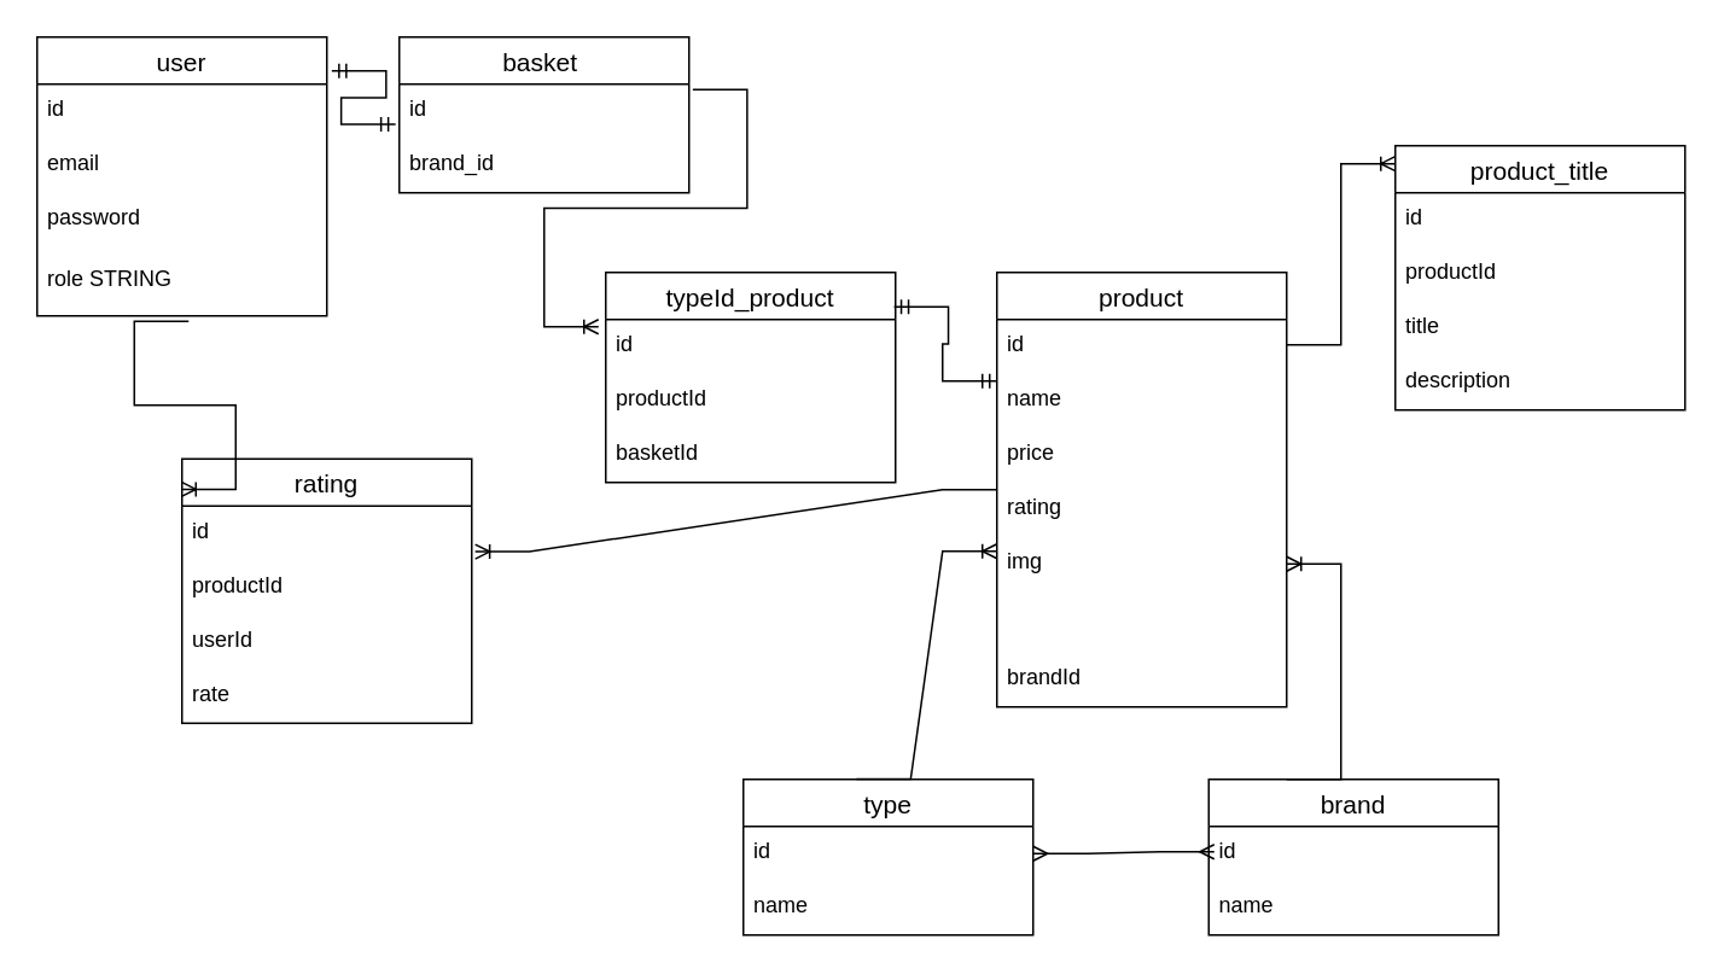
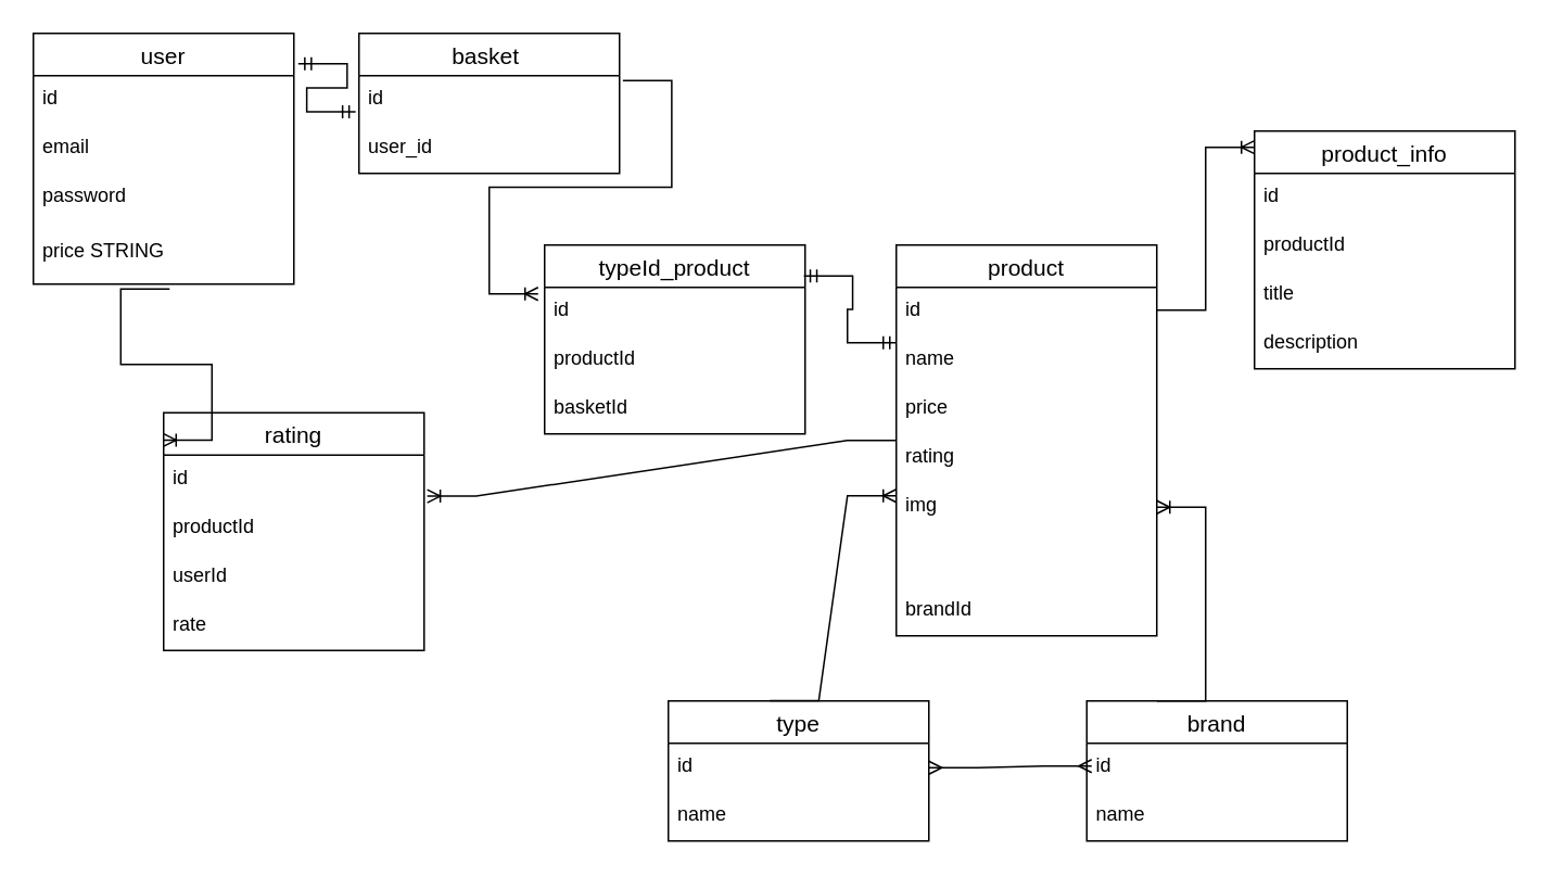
  <mxCell id="0" />
  <mxCell id="1" parent="0" />
  <mxCell id="2" value="user" style="swimlane;fontStyle=0;childLayout=stackLayout;horizontal=1;startSize=26;horizontalStack=0;resizeParent=1;resizeParentMax=0;resizeLast=0;collapsible=1;marginBottom=0;align=center;fontSize=14;" parent="1" vertex="1"><mxGeometry x="20" y="20" width="160" height="154" as="geometry"><mxRectangle x="120" y="200" width="50" height="26" as="alternateBounds" /></mxGeometry></mxCell>
  <mxCell id="3" value="id" style="text;strokeColor=none;fillColor=none;spacingLeft=4;spacingRight=4;overflow=hidden;rotatable=0;points=[[0,0.5],[1,0.5]];portConstraint=eastwest;fontSize=12;" parent="2" vertex="1"><mxGeometry y="26" width="160" height="30" as="geometry" /></mxCell>
  <mxCell id="4" value="email" style="text;strokeColor=none;fillColor=none;spacingLeft=4;spacingRight=4;overflow=hidden;rotatable=0;points=[[0,0.5],[1,0.5]];portConstraint=eastwest;fontSize=12;" parent="2" vertex="1"><mxGeometry y="56" width="160" height="30" as="geometry" /></mxCell>
  <mxCell id="5" value="password" style="text;strokeColor=none;fillColor=none;spacingLeft=4;spacingRight=4;overflow=hidden;rotatable=0;points=[[0,0.5],[1,0.5]];portConstraint=eastwest;fontSize=12;" parent="2" vertex="1"><mxGeometry y="86" width="160" height="34" as="geometry" /></mxCell>
- <mxCell id="6" value="role STRING" style="text;strokeColor=none;fillColor=none;spacingLeft=4;spacingRight=4;overflow=hidden;rotatable=0;points=[[0,0.5],[1,0.5]];portConstraint=eastwest;fontSize=12;" parent="2" vertex="1"><mxGeometry y="120" width="160" height="34" as="geometry" /></mxCell>
+ <mxCell id="6" value="price STRING" style="text;strokeColor=none;fillColor=none;spacingLeft=4;spacingRight=4;overflow=hidden;rotatable=0;points=[[0,0.5],[1,0.5]];portConstraint=eastwest;fontSize=12;" parent="2" vertex="1"><mxGeometry y="120" width="160" height="34" as="geometry" /></mxCell>
  <mxCell id="7" value="basket " style="swimlane;fontStyle=0;childLayout=stackLayout;horizontal=1;startSize=26;horizontalStack=0;resizeParent=1;resizeParentMax=0;resizeLast=0;collapsible=1;marginBottom=0;align=center;fontSize=14;" parent="1" vertex="1"><mxGeometry x="220" y="20" width="160" height="86" as="geometry" /></mxCell>
  <mxCell id="8" value="id" style="text;strokeColor=none;fillColor=none;spacingLeft=4;spacingRight=4;overflow=hidden;rotatable=0;points=[[0,0.5],[1,0.5]];portConstraint=eastwest;fontSize=12;" parent="7" vertex="1"><mxGeometry y="26" width="160" height="30" as="geometry" /></mxCell>
- <mxCell id="9" value="brand_id" style="text;strokeColor=none;fillColor=none;spacingLeft=4;spacingRight=4;overflow=hidden;rotatable=0;points=[[0,0.5],[1,0.5]];portConstraint=eastwest;fontSize=12;" parent="7" vertex="1"><mxGeometry y="56" width="160" height="30" as="geometry" /></mxCell>
+ <mxCell id="9" value="user_id" style="text;strokeColor=none;fillColor=none;spacingLeft=4;spacingRight=4;overflow=hidden;rotatable=0;points=[[0,0.5],[1,0.5]];portConstraint=eastwest;fontSize=12;" parent="7" vertex="1"><mxGeometry y="56" width="160" height="30" as="geometry" /></mxCell>
  <mxCell id="10" value="product" style="swimlane;fontStyle=0;childLayout=stackLayout;horizontal=1;startSize=26;horizontalStack=0;resizeParent=1;resizeParentMax=0;resizeLast=0;collapsible=1;marginBottom=0;align=center;fontSize=14;" parent="1" vertex="1"><mxGeometry x="550" y="150" width="160" height="240" as="geometry" /></mxCell>
  <mxCell id="11" value="id" style="text;strokeColor=none;fillColor=none;spacingLeft=4;spacingRight=4;overflow=hidden;rotatable=0;points=[[0,0.5],[1,0.5]];portConstraint=eastwest;fontSize=12;" parent="10" vertex="1"><mxGeometry y="26" width="160" height="30" as="geometry" /></mxCell>
  <mxCell id="12" value="name" style="text;strokeColor=none;fillColor=none;spacingLeft=4;spacingRight=4;overflow=hidden;rotatable=0;points=[[0,0.5],[1,0.5]];portConstraint=eastwest;fontSize=12;" parent="10" vertex="1"><mxGeometry y="56" width="160" height="30" as="geometry" /></mxCell>
  <mxCell id="13" value="price" style="text;strokeColor=none;fillColor=none;spacingLeft=4;spacingRight=4;overflow=hidden;rotatable=0;points=[[0,0.5],[1,0.5]];portConstraint=eastwest;fontSize=12;" parent="10" vertex="1"><mxGeometry y="86" width="160" height="124" as="geometry" /></mxCell>
  <mxCell id="14" value="brandId" style="text;strokeColor=none;fillColor=none;spacingLeft=4;spacingRight=4;overflow=hidden;rotatable=0;points=[[0,0.5],[1,0.5]];portConstraint=eastwest;fontSize=12;" parent="10" vertex="1"><mxGeometry y="210" width="160" height="30" as="geometry" /></mxCell>
  <mxCell id="15" value="rating" style="text;strokeColor=none;fillColor=none;spacingLeft=4;spacingRight=4;overflow=hidden;rotatable=0;points=[[0,0.5],[1,0.5]];portConstraint=eastwest;fontSize=12;" parent="1" vertex="1"><mxGeometry x="550" y="266" width="160" height="30" as="geometry" /></mxCell>
  <mxCell id="16" value="img" style="text;strokeColor=none;fillColor=none;spacingLeft=4;spacingRight=4;overflow=hidden;rotatable=0;points=[[0,0.5],[1,0.5]];portConstraint=eastwest;fontSize=12;" parent="1" vertex="1"><mxGeometry x="550" y="296" width="160" height="30" as="geometry" /></mxCell>
  <mxCell id="17" value="brand" style="swimlane;fontStyle=0;childLayout=stackLayout;horizontal=1;startSize=26;horizontalStack=0;resizeParent=1;resizeParentMax=0;resizeLast=0;collapsible=1;marginBottom=0;align=center;fontSize=14;" parent="1" vertex="1"><mxGeometry x="667" y="430" width="160" height="86" as="geometry" /></mxCell>
  <mxCell id="18" value="id" style="text;strokeColor=none;fillColor=none;spacingLeft=4;spacingRight=4;overflow=hidden;rotatable=0;points=[[0,0.5],[1,0.5]];portConstraint=eastwest;fontSize=12;" parent="17" vertex="1"><mxGeometry y="26" width="160" height="30" as="geometry" /></mxCell>
  <mxCell id="19" value="name" style="text;strokeColor=none;fillColor=none;spacingLeft=4;spacingRight=4;overflow=hidden;rotatable=0;points=[[0,0.5],[1,0.5]];portConstraint=eastwest;fontSize=12;" parent="17" vertex="1"><mxGeometry y="56" width="160" height="30" as="geometry" /></mxCell>
  <mxCell id="20" value="type" style="swimlane;fontStyle=0;childLayout=stackLayout;horizontal=1;startSize=26;horizontalStack=0;resizeParent=1;resizeParentMax=0;resizeLast=0;collapsible=1;marginBottom=0;align=center;fontSize=14;" parent="1" vertex="1"><mxGeometry x="410" y="430" width="160" height="86" as="geometry" /></mxCell>
  <mxCell id="21" value="id" style="text;strokeColor=none;fillColor=none;spacingLeft=4;spacingRight=4;overflow=hidden;rotatable=0;points=[[0,0.5],[1,0.5]];portConstraint=eastwest;fontSize=12;" parent="20" vertex="1"><mxGeometry y="26" width="160" height="30" as="geometry" /></mxCell>
  <mxCell id="22" value="name" style="text;strokeColor=none;fillColor=none;spacingLeft=4;spacingRight=4;overflow=hidden;rotatable=0;points=[[0,0.5],[1,0.5]];portConstraint=eastwest;fontSize=12;" parent="20" vertex="1"><mxGeometry y="56" width="160" height="30" as="geometry" /></mxCell>
  <mxCell id="23" value="" style="edgeStyle=entityRelationEdgeStyle;fontSize=12;html=1;endArrow=ERoneToMany;rounded=0;exitX=0.39;exitY=-0.002;exitDx=0;exitDy=0;exitPerimeter=0;" parent="1" source="20" edge="1"><mxGeometry width="100" height="100" relative="1" as="geometry"><mxPoint x="450" y="404" as="sourcePoint" /><mxPoint x="550" y="304" as="targetPoint" /></mxGeometry></mxCell>
  <mxCell id="24" value="" style="edgeStyle=entityRelationEdgeStyle;fontSize=12;html=1;endArrow=ERoneToMany;rounded=0;" parent="1" target="16" edge="1"><mxGeometry width="100" height="100" relative="1" as="geometry"><mxPoint x="710" y="430" as="sourcePoint" /><mxPoint x="810" y="330" as="targetPoint" /></mxGeometry></mxCell>
- <mxCell id="25" value="product_title" style="swimlane;fontStyle=0;childLayout=stackLayout;horizontal=1;startSize=26;horizontalStack=0;resizeParent=1;resizeParentMax=0;resizeLast=0;collapsible=1;marginBottom=0;align=center;fontSize=14;" parent="1" vertex="1"><mxGeometry x="770" y="80" width="160" height="146" as="geometry" /></mxCell>
+ <mxCell id="25" value="product_info" style="swimlane;fontStyle=0;childLayout=stackLayout;horizontal=1;startSize=26;horizontalStack=0;resizeParent=1;resizeParentMax=0;resizeLast=0;collapsible=1;marginBottom=0;align=center;fontSize=14;" parent="1" vertex="1"><mxGeometry x="770" y="80" width="160" height="146" as="geometry" /></mxCell>
  <mxCell id="26" value="id" style="text;strokeColor=none;fillColor=none;spacingLeft=4;spacingRight=4;overflow=hidden;rotatable=0;points=[[0,0.5],[1,0.5]];portConstraint=eastwest;fontSize=12;" parent="25" vertex="1"><mxGeometry y="26" width="160" height="30" as="geometry" /></mxCell>
  <mxCell id="27" value="productId" style="text;strokeColor=none;fillColor=none;spacingLeft=4;spacingRight=4;overflow=hidden;rotatable=0;points=[[0,0.5],[1,0.5]];portConstraint=eastwest;fontSize=12;" parent="25" vertex="1"><mxGeometry y="56" width="160" height="30" as="geometry" /></mxCell>
  <mxCell id="28" value="title" style="text;strokeColor=none;fillColor=none;spacingLeft=4;spacingRight=4;overflow=hidden;rotatable=0;points=[[0,0.5],[1,0.5]];portConstraint=eastwest;fontSize=12;" parent="25" vertex="1"><mxGeometry y="86" width="160" height="30" as="geometry" /></mxCell>
  <mxCell id="29" value="description" style="text;strokeColor=none;fillColor=none;spacingLeft=4;spacingRight=4;overflow=hidden;rotatable=0;points=[[0,0.5],[1,0.5]];portConstraint=eastwest;fontSize=12;" parent="25" vertex="1"><mxGeometry y="116" width="160" height="30" as="geometry" /></mxCell>
  <mxCell id="30" value="" style="edgeStyle=entityRelationEdgeStyle;fontSize=12;html=1;endArrow=ERmany;startArrow=ERmany;rounded=0;exitX=1;exitY=0.5;exitDx=0;exitDy=0;" parent="1" source="21" edge="1"><mxGeometry width="100" height="100" relative="1" as="geometry"><mxPoint x="570" y="570" as="sourcePoint" /><mxPoint x="670" y="470" as="targetPoint" /></mxGeometry></mxCell>
  <mxCell id="31" value="" style="edgeStyle=entityRelationEdgeStyle;fontSize=12;html=1;endArrow=ERoneToMany;rounded=0;exitX=1;exitY=0.467;exitDx=0;exitDy=0;exitPerimeter=0;entryX=0;entryY=0.068;entryDx=0;entryDy=0;entryPerimeter=0;" parent="1" source="11" target="25" edge="1"><mxGeometry width="100" height="100" relative="1" as="geometry"><mxPoint x="670" y="226" as="sourcePoint" /><mxPoint x="770" y="126" as="targetPoint" /></mxGeometry></mxCell>
  <mxCell id="32" value="typeId_product" style="swimlane;fontStyle=0;childLayout=stackLayout;horizontal=1;startSize=26;horizontalStack=0;resizeParent=1;resizeParentMax=0;resizeLast=0;collapsible=1;marginBottom=0;align=center;fontSize=14;" parent="1" vertex="1"><mxGeometry x="334" y="150" width="160" height="116" as="geometry" /></mxCell>
  <mxCell id="33" value="id" style="text;strokeColor=none;fillColor=none;spacingLeft=4;spacingRight=4;overflow=hidden;rotatable=0;points=[[0,0.5],[1,0.5]];portConstraint=eastwest;fontSize=12;" parent="32" vertex="1"><mxGeometry y="26" width="160" height="30" as="geometry" /></mxCell>
  <mxCell id="34" value="productId" style="text;strokeColor=none;fillColor=none;spacingLeft=4;spacingRight=4;overflow=hidden;rotatable=0;points=[[0,0.5],[1,0.5]];portConstraint=eastwest;fontSize=12;" parent="32" vertex="1"><mxGeometry y="56" width="160" height="30" as="geometry" /></mxCell>
  <mxCell id="35" value="basketId" style="text;strokeColor=none;fillColor=none;spacingLeft=4;spacingRight=4;overflow=hidden;rotatable=0;points=[[0,0.5],[1,0.5]];portConstraint=eastwest;fontSize=12;" parent="32" vertex="1"><mxGeometry y="86" width="160" height="30" as="geometry" /></mxCell>
  <mxCell id="36" value="" style="edgeStyle=entityRelationEdgeStyle;fontSize=12;html=1;endArrow=ERmandOne;startArrow=ERmandOne;rounded=0;exitX=0.995;exitY=0.164;exitDx=0;exitDy=0;exitPerimeter=0;" parent="1" source="32" edge="1"><mxGeometry width="100" height="100" relative="1" as="geometry"><mxPoint x="460" y="310" as="sourcePoint" /><mxPoint x="550" y="210" as="targetPoint" /></mxGeometry></mxCell>
  <mxCell id="37" value="rating" style="swimlane;fontStyle=0;childLayout=stackLayout;horizontal=1;startSize=26;horizontalStack=0;resizeParent=1;resizeParentMax=0;resizeLast=0;collapsible=1;marginBottom=0;align=center;fontSize=14;" parent="1" vertex="1"><mxGeometry x="100" y="253" width="160" height="146" as="geometry" /></mxCell>
  <mxCell id="38" value="id" style="text;strokeColor=none;fillColor=none;spacingLeft=4;spacingRight=4;overflow=hidden;rotatable=0;points=[[0,0.5],[1,0.5]];portConstraint=eastwest;fontSize=12;" parent="37" vertex="1"><mxGeometry y="26" width="160" height="30" as="geometry" /></mxCell>
  <mxCell id="39" value="productId" style="text;strokeColor=none;fillColor=none;spacingLeft=4;spacingRight=4;overflow=hidden;rotatable=0;points=[[0,0.5],[1,0.5]];portConstraint=eastwest;fontSize=12;" parent="37" vertex="1"><mxGeometry y="56" width="160" height="30" as="geometry" /></mxCell>
  <mxCell id="40" value="userId" style="text;strokeColor=none;fillColor=none;spacingLeft=4;spacingRight=4;overflow=hidden;rotatable=0;points=[[0,0.5],[1,0.5]];portConstraint=eastwest;fontSize=12;" parent="37" vertex="1"><mxGeometry y="86" width="160" height="30" as="geometry" /></mxCell>
  <mxCell id="41" value="rate" style="text;strokeColor=none;fillColor=none;spacingLeft=4;spacingRight=4;overflow=hidden;rotatable=0;points=[[0,0.5],[1,0.5]];portConstraint=eastwest;fontSize=12;" parent="37" vertex="1"><mxGeometry y="116" width="160" height="30" as="geometry" /></mxCell>
  <mxCell id="42" value="" style="edgeStyle=entityRelationEdgeStyle;fontSize=12;html=1;endArrow=ERoneToMany;rounded=0;entryX=1.012;entryY=-0.16;entryDx=0;entryDy=0;entryPerimeter=0;exitX=0;exitY=0.133;exitDx=0;exitDy=0;exitPerimeter=0;" parent="1" source="15" target="39" edge="1"><mxGeometry width="100" height="100" relative="1" as="geometry"><mxPoint x="360" y="410" as="sourcePoint" /><mxPoint x="460" y="310" as="targetPoint" /></mxGeometry></mxCell>
  <mxCell id="43" value="" style="edgeStyle=entityRelationEdgeStyle;fontSize=12;html=1;endArrow=ERmandOne;startArrow=ERmandOne;rounded=0;entryX=-0.013;entryY=0.74;entryDx=0;entryDy=0;entryPerimeter=0;exitX=1.017;exitY=0.121;exitDx=0;exitDy=0;exitPerimeter=0;" parent="1" source="2" target="8" edge="1"><mxGeometry width="100" height="100" relative="1" as="geometry"><mxPoint x="150" y="226" as="sourcePoint" /><mxPoint x="250" y="126" as="targetPoint" /></mxGeometry></mxCell>
  <mxCell id="44" value="" style="edgeStyle=entityRelationEdgeStyle;fontSize=12;html=1;endArrow=ERoneToMany;rounded=0;exitX=1.013;exitY=0.1;exitDx=0;exitDy=0;exitPerimeter=0;" parent="1" source="8" edge="1"><mxGeometry width="100" height="100" relative="1" as="geometry"><mxPoint x="470" y="330" as="sourcePoint" /><mxPoint x="330" y="180" as="targetPoint" /></mxGeometry></mxCell>
  <mxCell id="45" value="" style="edgeStyle=entityRelationEdgeStyle;fontSize=12;html=1;endArrow=ERoneToMany;rounded=0;exitX=0.523;exitY=1.088;exitDx=0;exitDy=0;exitPerimeter=0;entryX=-0.002;entryY=0.115;entryDx=0;entryDy=0;entryPerimeter=0;" edge="1" parent="1" source="6" target="37"><mxGeometry width="100" height="100" relative="1" as="geometry"><mxPoint x="450" y="300" as="sourcePoint" /><mxPoint x="170" y="250" as="targetPoint" /></mxGeometry></mxCell>
